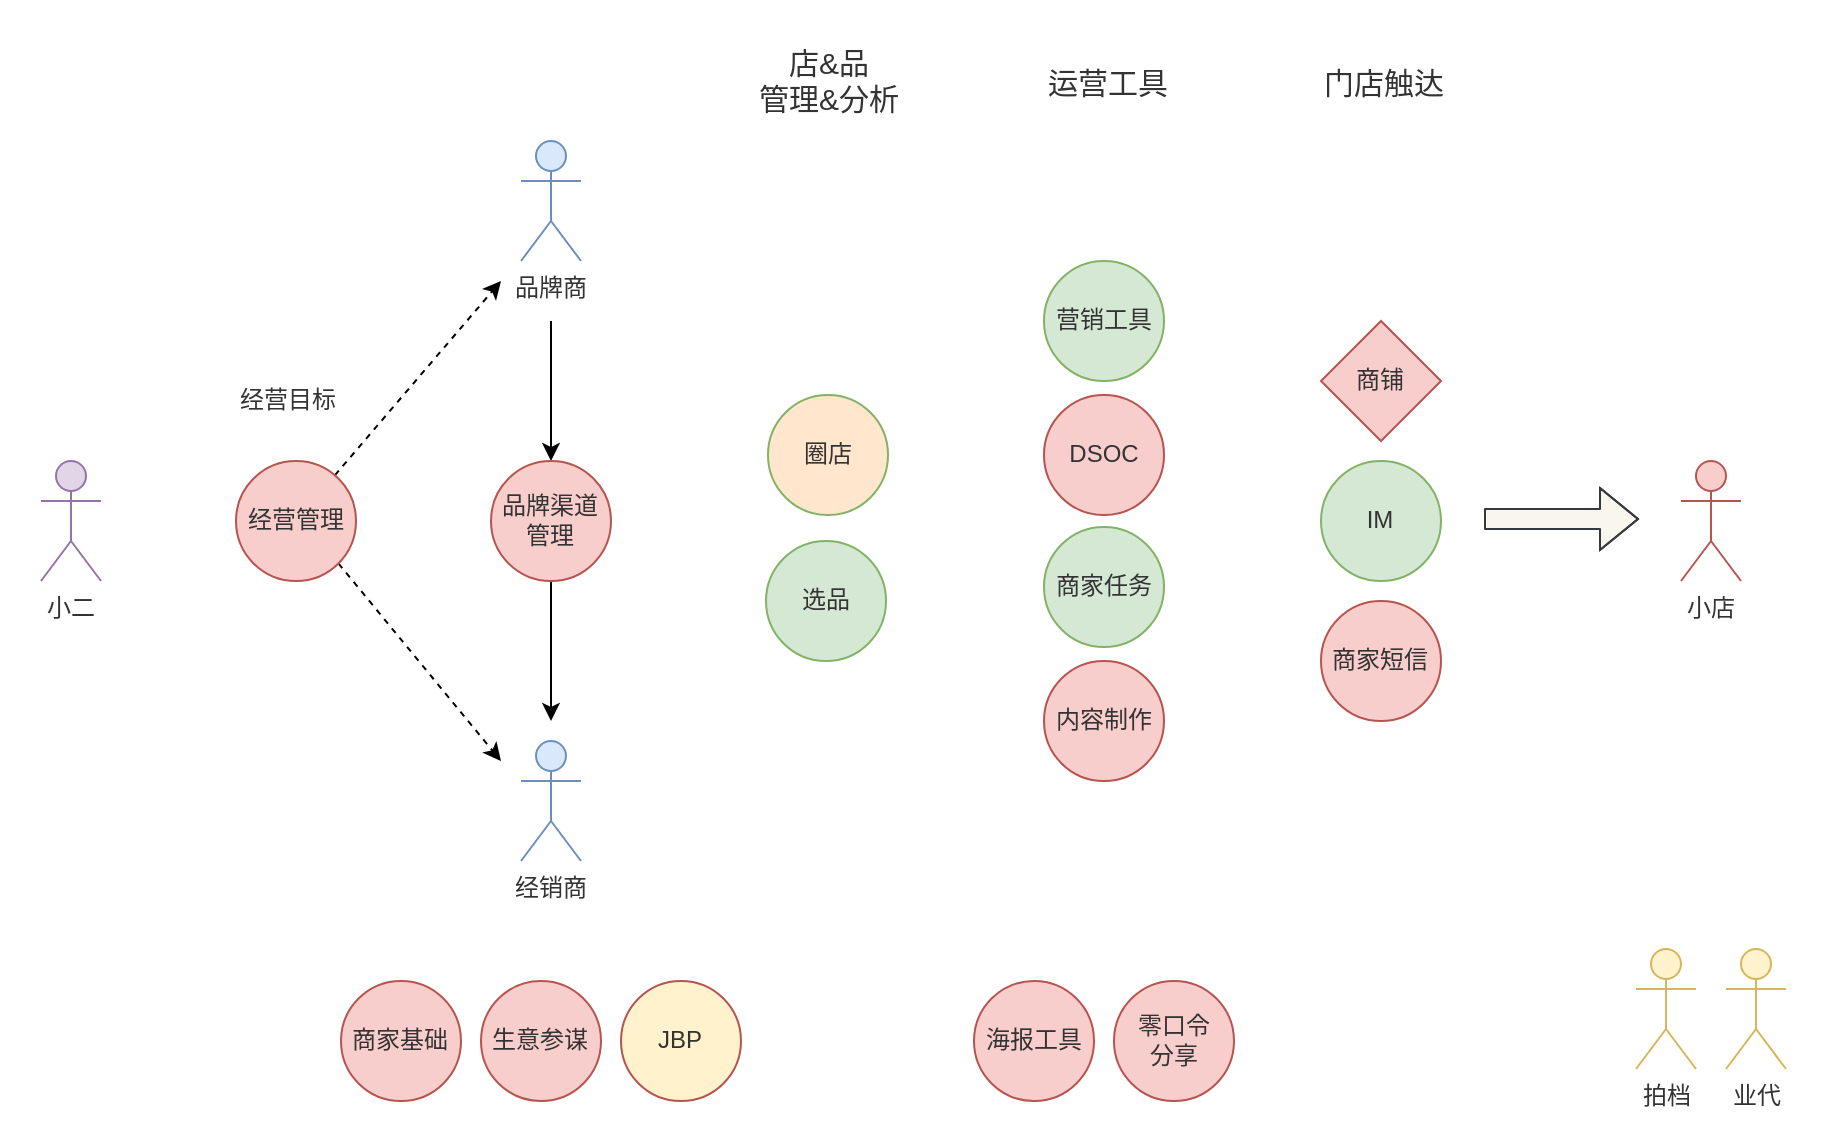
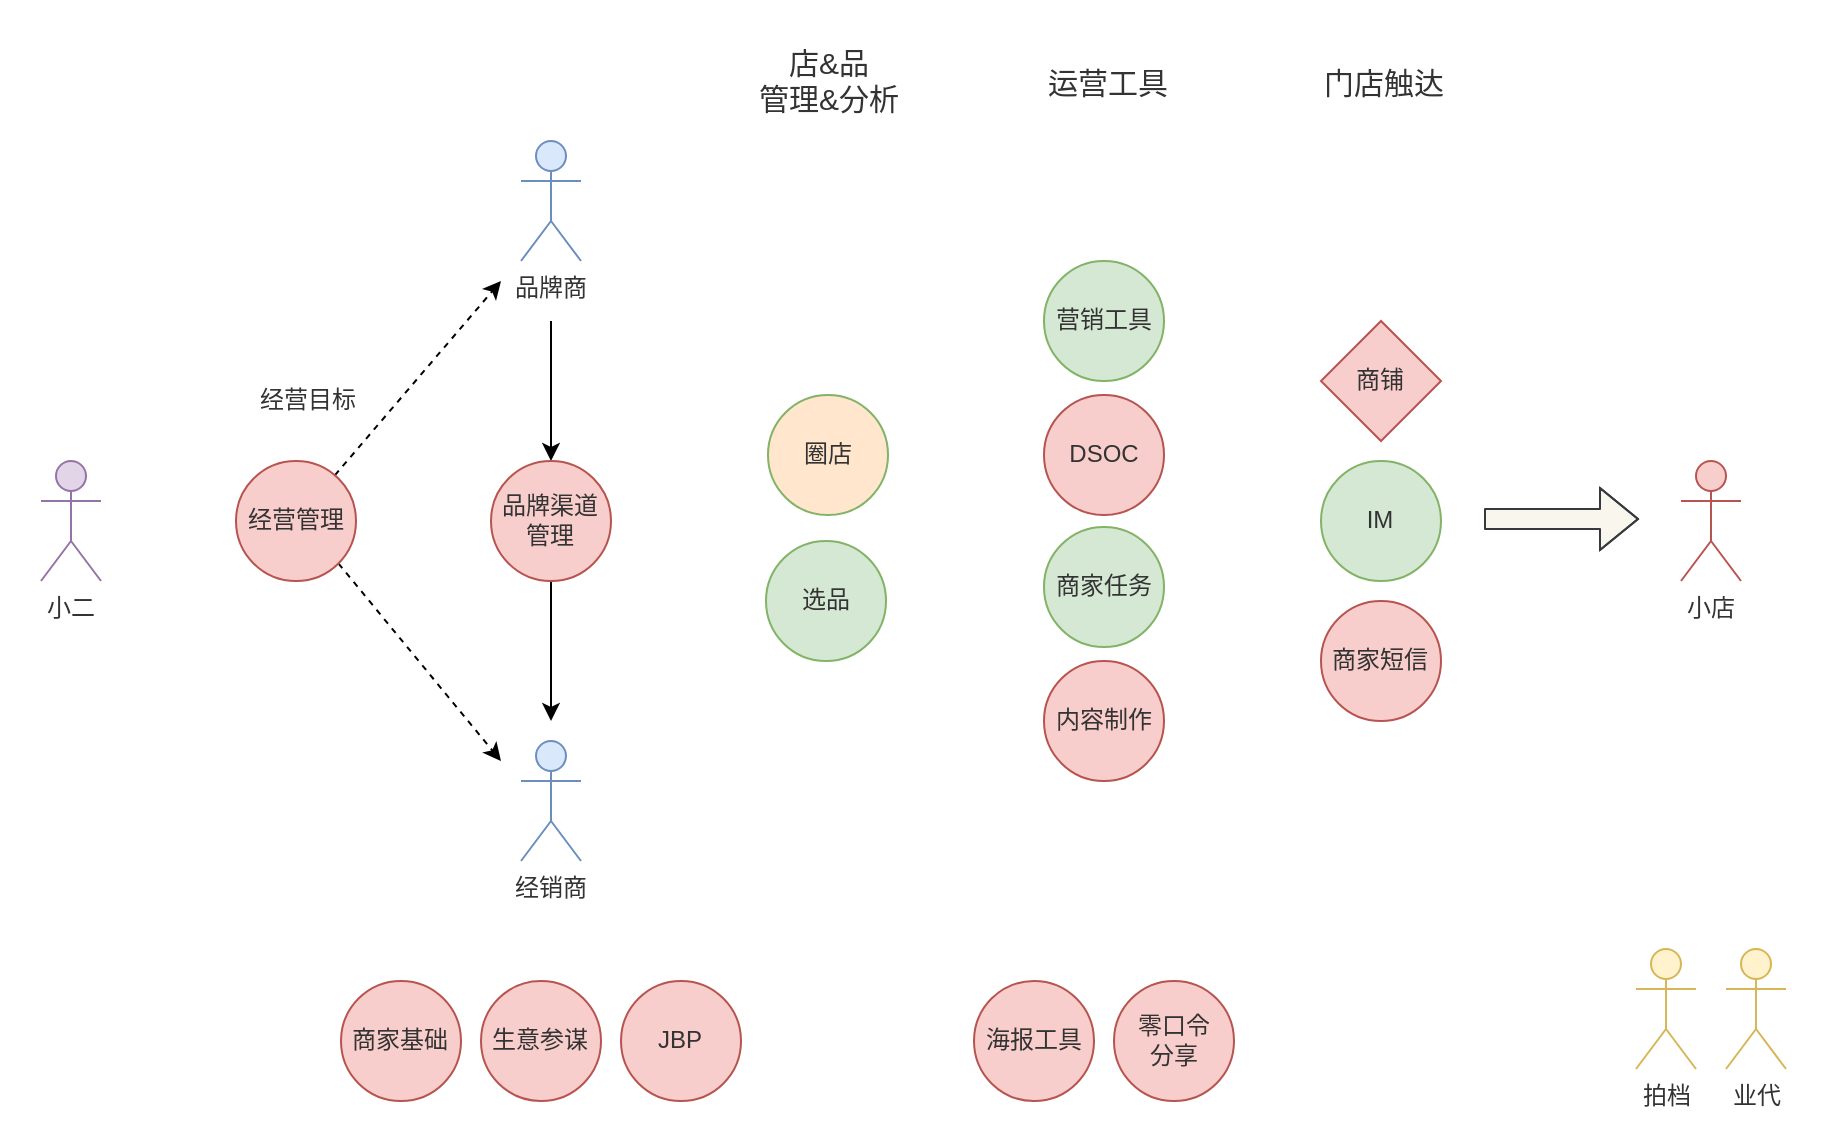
  <mxCell id="0" />
  <mxCell id="1" parent="0" />
  <mxCell id="2" value="商铺" style="rhombus;whiteSpace=wrap;html=1;aspect=fixed;flipH=0;flipV=1;fillColor=#f8cecc;strokeColor=#b85450;fontColor=#333333;" parent="1" vertex="1"><mxGeometry x="660" y="160" width="60" height="60" as="geometry" /></mxCell>
  <mxCell id="3" value="生意参谋" style="ellipse;whiteSpace=wrap;html=1;aspect=fixed;flipH=1;fillColor=#f8cecc;strokeColor=#b85450;fontColor=#333333;" parent="1" vertex="1"><mxGeometry x="240" y="490" width="60" height="60" as="geometry" /></mxCell>
- <mxCell id="4" value="JBP" style="ellipse;whiteSpace=wrap;html=1;aspect=fixed;flipH=1;fillColor=#fff2cc;strokeColor=#b85450;fontColor=#333333;" parent="1" vertex="1"><mxGeometry x="310" y="490" width="60" height="60" as="geometry" /></mxCell>
+ <mxCell id="4" value="JBP" style="ellipse;whiteSpace=wrap;html=1;aspect=fixed;flipH=1;fillColor=#f8cecc;strokeColor=#b85450;fontColor=#333333;" parent="1" vertex="1"><mxGeometry x="310" y="490" width="60" height="60" as="geometry" /></mxCell>
  <mxCell id="5" value="DSOC" style="ellipse;whiteSpace=wrap;html=1;aspect=fixed;flipH=0;flipV=1;fillColor=#f8cecc;strokeColor=#b85450;fontColor=#333333;" parent="1" vertex="1"><mxGeometry x="521.5" y="197" width="60" height="60" as="geometry" /></mxCell>
  <mxCell id="6" value="" style="rounded=0;orthogonalLoop=1;jettySize=auto;html=1;dashed=1;fontColor=#333333;" parent="1" source="8" edge="1"><mxGeometry relative="1" as="geometry"><mxPoint x="250" y="140" as="targetPoint" /></mxGeometry></mxCell>
  <mxCell id="7" style="edgeStyle=none;rounded=0;orthogonalLoop=1;jettySize=auto;html=1;exitX=1;exitY=1;exitDx=0;exitDy=0;dashed=1;fontColor=#333333;" parent="1" source="8" edge="1"><mxGeometry relative="1" as="geometry"><mxPoint x="250" y="380" as="targetPoint" /></mxGeometry></mxCell>
  <mxCell id="8" value="经营管理" style="ellipse;whiteSpace=wrap;html=1;aspect=fixed;flipH=1;fillColor=#f8cecc;strokeColor=#b85450;fontColor=#333333;" parent="1" vertex="1"><mxGeometry x="117.5" y="230" width="60" height="60" as="geometry" /></mxCell>
  <mxCell id="9" value="营销工具" style="ellipse;whiteSpace=wrap;html=1;aspect=fixed;flipV=1;flipH=0;fillColor=#d5e8d4;strokeColor=#82b366;fontColor=#333333;" parent="1" vertex="1"><mxGeometry x="521.5" y="130" width="60" height="60" as="geometry" /></mxCell>
  <mxCell id="10" value="商家短信" style="ellipse;whiteSpace=wrap;html=1;aspect=fixed;flipV=1;flipH=0;fillColor=#f8cecc;strokeColor=#b85450;fontColor=#333333;" parent="1" vertex="1"><mxGeometry x="660" y="300" width="60" height="60" as="geometry" /></mxCell>
  <mxCell id="11" value="商家任务" style="ellipse;whiteSpace=wrap;html=1;aspect=fixed;flipV=1;flipH=0;fillColor=#d5e8d4;strokeColor=#82b366;fontColor=#333333;" parent="1" vertex="1"><mxGeometry x="521.5" y="263" width="60" height="60" as="geometry" /></mxCell>
  <mxCell id="12" value="海报工具" style="ellipse;whiteSpace=wrap;html=1;aspect=fixed;fillColor=#f8cecc;strokeColor=#b85450;fontColor=#333333;" parent="1" vertex="1"><mxGeometry x="486.5" y="490" width="60" height="60" as="geometry" /></mxCell>
  <mxCell id="13" value="零口令&lt;br&gt;分享" style="ellipse;whiteSpace=wrap;html=1;aspect=fixed;fillColor=#f8cecc;strokeColor=#b85450;fontColor=#333333;" parent="1" vertex="1"><mxGeometry x="556.5" y="490" width="60" height="60" as="geometry" /></mxCell>
  <mxCell id="14" value="内容制作" style="ellipse;whiteSpace=wrap;html=1;aspect=fixed;fillColor=#f8cecc;strokeColor=#b85450;fontColor=#333333;" parent="1" vertex="1"><mxGeometry x="521.5" y="330" width="60" height="60" as="geometry" /></mxCell>
  <mxCell id="15" value="IM" style="ellipse;whiteSpace=wrap;html=1;aspect=fixed;flipV=1;flipH=0;fillColor=#d5e8d4;strokeColor=#82b366;fontColor=#333333;" parent="1" vertex="1"><mxGeometry x="660" y="230" width="60" height="60" as="geometry" /></mxCell>
  <mxCell id="16" value="圈店" style="ellipse;whiteSpace=wrap;html=1;aspect=fixed;fillColor=#ffe6cc;strokeColor=#82b366;fontColor=#333333;" parent="1" vertex="1"><mxGeometry x="383.5" y="197" width="60" height="60" as="geometry" /></mxCell>
  <mxCell id="17" value="选品" style="ellipse;whiteSpace=wrap;html=1;aspect=fixed;fillColor=#d5e8d4;strokeColor=#82b366;fontColor=#333333;" parent="1" vertex="1"><mxGeometry x="382.5" y="270" width="60" height="60" as="geometry" /></mxCell>
  <mxCell id="18" value="" style="edgeStyle=none;rounded=0;orthogonalLoop=1;jettySize=auto;html=1;entryX=0.5;entryY=0;entryDx=0;entryDy=0;fontColor=#333333;" parent="1" target="26" edge="1"><mxGeometry relative="1" as="geometry"><mxPoint x="275" y="160" as="sourcePoint" /><mxPoint x="275" y="190" as="targetPoint" /></mxGeometry></mxCell>
  <mxCell id="19" value="品牌商" style="shape=umlActor;verticalLabelPosition=bottom;labelBackgroundColor=#ffffff;verticalAlign=top;html=1;outlineConnect=0;fillColor=#dae8fc;strokeColor=#6c8ebf;fontColor=#333333;" parent="1" vertex="1"><mxGeometry x="260" y="70" width="30" height="60" as="geometry" /></mxCell>
  <mxCell id="20" value="商家基础" style="ellipse;whiteSpace=wrap;html=1;aspect=fixed;flipH=1;fillColor=#f8cecc;strokeColor=#b85450;fontColor=#333333;" parent="1" vertex="1"><mxGeometry x="170" y="490" width="60" height="60" as="geometry" /></mxCell>
  <mxCell id="21" value="经销商" style="shape=umlActor;verticalLabelPosition=bottom;labelBackgroundColor=#ffffff;verticalAlign=top;html=1;outlineConnect=0;fillColor=#dae8fc;strokeColor=#6c8ebf;fontColor=#333333;" parent="1" vertex="1"><mxGeometry x="260" y="370" width="30" height="60" as="geometry" /></mxCell>
  <mxCell id="22" value="小店" style="shape=umlActor;verticalLabelPosition=bottom;labelBackgroundColor=#ffffff;verticalAlign=top;html=1;outlineConnect=0;fillColor=#f8cecc;strokeColor=#b85450;fontColor=#333333;" parent="1" vertex="1"><mxGeometry x="840" y="230" width="30" height="60" as="geometry" /></mxCell>
  <mxCell id="23" value="拍档" style="shape=umlActor;verticalLabelPosition=bottom;labelBackgroundColor=#ffffff;verticalAlign=top;html=1;outlineConnect=0;fillColor=#fff2cc;strokeColor=#d6b656;fontColor=#333333;" parent="1" vertex="1"><mxGeometry x="817.5" y="474" width="30" height="60" as="geometry" /></mxCell>
  <mxCell id="24" value="小二" style="shape=umlActor;verticalLabelPosition=bottom;labelBackgroundColor=#ffffff;verticalAlign=top;html=1;outlineConnect=0;fillColor=#e1d5e7;strokeColor=#9673a6;fontColor=#333333;" parent="1" vertex="1"><mxGeometry x="20" y="230" width="30" height="60" as="geometry" /></mxCell>
  <mxCell id="25" style="edgeStyle=none;rounded=0;orthogonalLoop=1;jettySize=auto;html=1;exitX=0.5;exitY=1;exitDx=0;exitDy=0;fontColor=#333333;" parent="1" source="26" edge="1"><mxGeometry relative="1" as="geometry"><mxPoint x="275" y="360" as="targetPoint" /></mxGeometry></mxCell>
  <mxCell id="26" value="品牌渠道管理" style="ellipse;whiteSpace=wrap;html=1;aspect=fixed;flipH=1;fillColor=#f8cecc;strokeColor=#b85450;fontColor=#333333;" parent="1" vertex="1"><mxGeometry x="245" y="230" width="60" height="60" as="geometry" /></mxCell>
  <mxCell id="27" value="业代" style="shape=umlActor;verticalLabelPosition=bottom;labelBackgroundColor=#ffffff;verticalAlign=top;html=1;outlineConnect=0;fillColor=#fff2cc;strokeColor=#d6b656;fontColor=#333333;" vertex="1" parent="1"><mxGeometry x="862.5" y="474" width="30" height="60" as="geometry" /></mxCell>
  <mxCell id="28" value="门店触达" style="text;html=1;resizable=0;points=[];autosize=1;align=left;verticalAlign=top;spacingTop=-4;fontSize=15;fontColor=#333333;" vertex="1" parent="1"><mxGeometry x="660" y="30" width="60" height="20" as="geometry" /></mxCell>
  <mxCell id="29" value="运营工具" style="text;html=1;resizable=0;points=[];autosize=1;align=left;verticalAlign=top;spacingTop=-4;fontSize=15;fontColor=#333333;" vertex="1" parent="1"><mxGeometry x="521.5" y="30" width="60" height="20" as="geometry" /></mxCell>
  <mxCell id="30" value="店&amp;amp;品&lt;br style=&quot;font-size: 15px;&quot;&gt;管理&amp;amp;分析" style="text;html=1;resizable=0;points=[];autosize=1;align=center;verticalAlign=top;spacingTop=-4;fontSize=15;fontColor=#333333;" vertex="1" parent="1"><mxGeometry x="378.5" y="20" width="70" height="30" as="geometry" /></mxCell>
  <mxCell id="31" value="" style="shape=flexArrow;endArrow=classic;html=1;fontSize=15;fillColor=#f9f7ed;strokeColor=#36393d;fontColor=#333333;" edge="1" parent="1"><mxGeometry width="50" height="50" relative="1" as="geometry"><mxPoint x="741.5" y="259" as="sourcePoint" /><mxPoint x="819" y="259" as="targetPoint" /><Array as="points"><mxPoint x="791.5" y="259" /></Array></mxGeometry></mxCell>
- <mxCell id="32" value="经营目标" style="text;html=1;resizable=0;points=[];autosize=1;align=left;verticalAlign=top;spacingTop=-4;fontSize=12;fontColor=#333333;" vertex="1" parent="1"><mxGeometry x="117.5" y="190" width="60" height="20" as="geometry" /></mxCell>
+ <mxCell id="32" value="经营目标" style="text;html=1;resizable=0;points=[];autosize=1;align=left;verticalAlign=top;spacingTop=-4;fontSize=12;fontColor=#333333;" vertex="1" parent="1"><mxGeometry x="127.5" y="190" width="60" height="20" as="geometry" /></mxCell>
